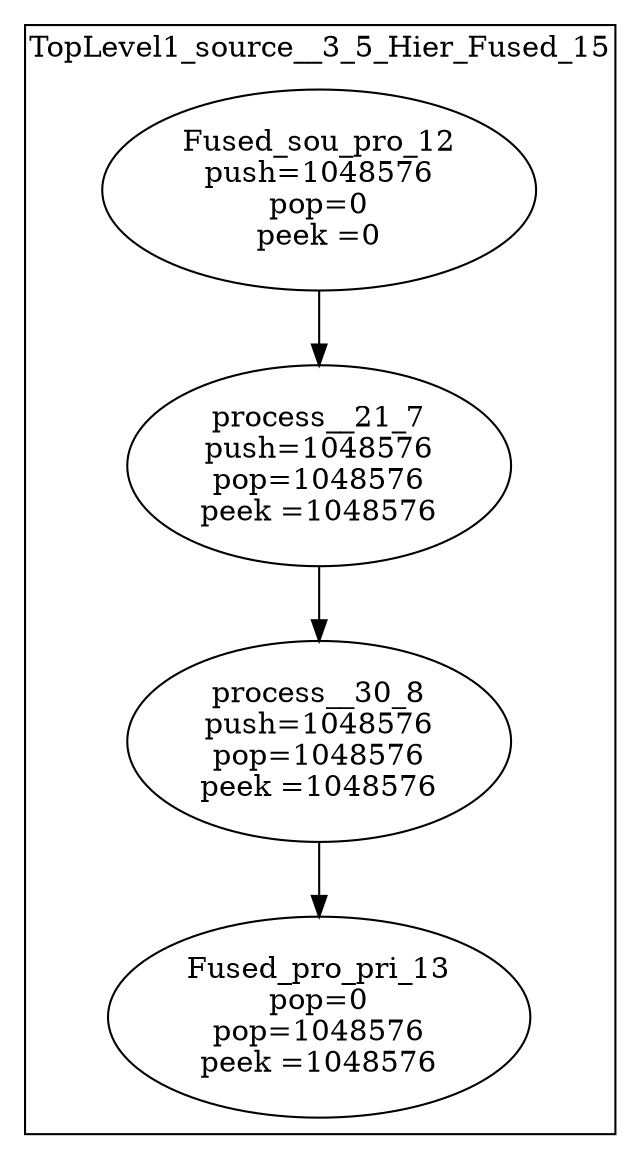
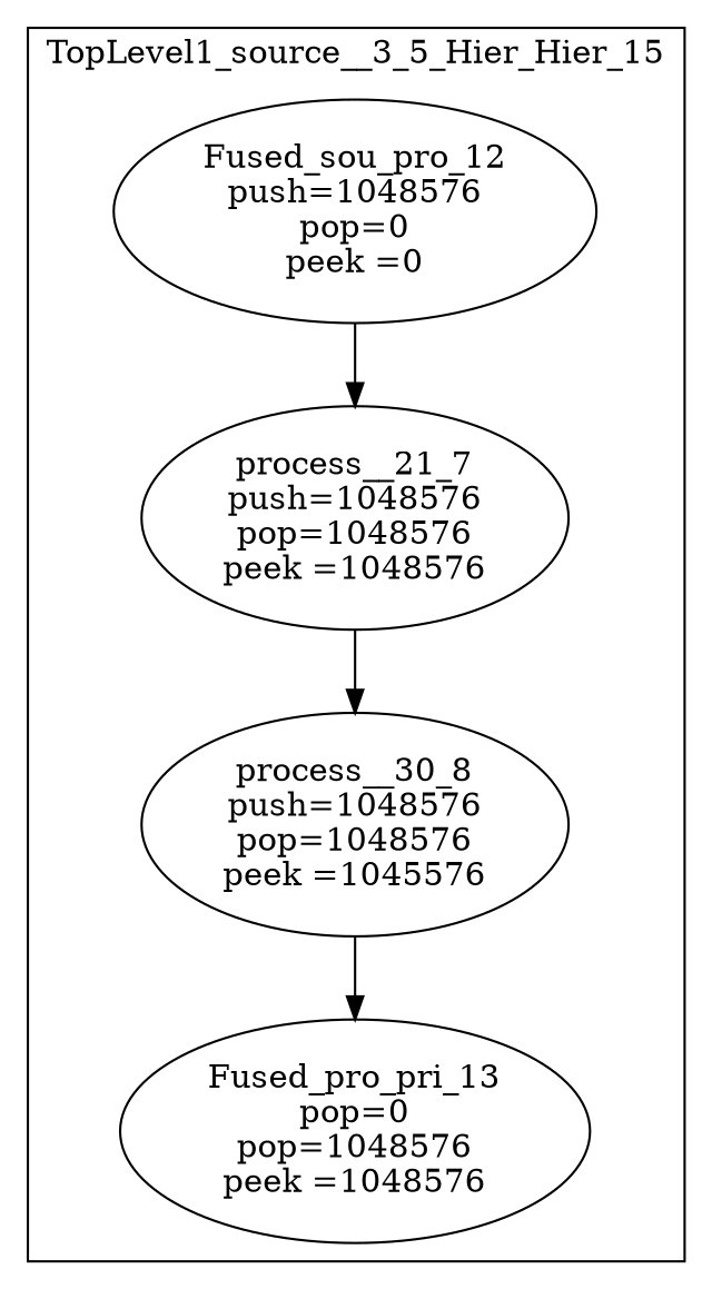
  digraph {
    n1 [label="Fused_sou_pro_12\npush=1048576\npop=0\npeek =0"]
    n2 [label="process__21_7\npush=1048576\npop=1048576\npeek =1048576"]
-   n3 [label="process__30_8\npush=1048576\npop=1048576\npeek =1048576"]
+   n3 [label="process__30_8\npush=1048576\npop=1048576\npeek =1045576"]
    n4 [label="Fused_pro_pri_13\npop=0\npop=1048576\npeek =1048576"]
    subgraph cluster_1 {
-     label=TopLevel1_source__3_5_Hier_Fused_15
+     label=TopLevel1_source__3_5_Hier_Hier_15
      n1
      n2
      n3
      n4
    }
    n1 -> n2
    n2 -> n3
    n3 -> n4
  }
